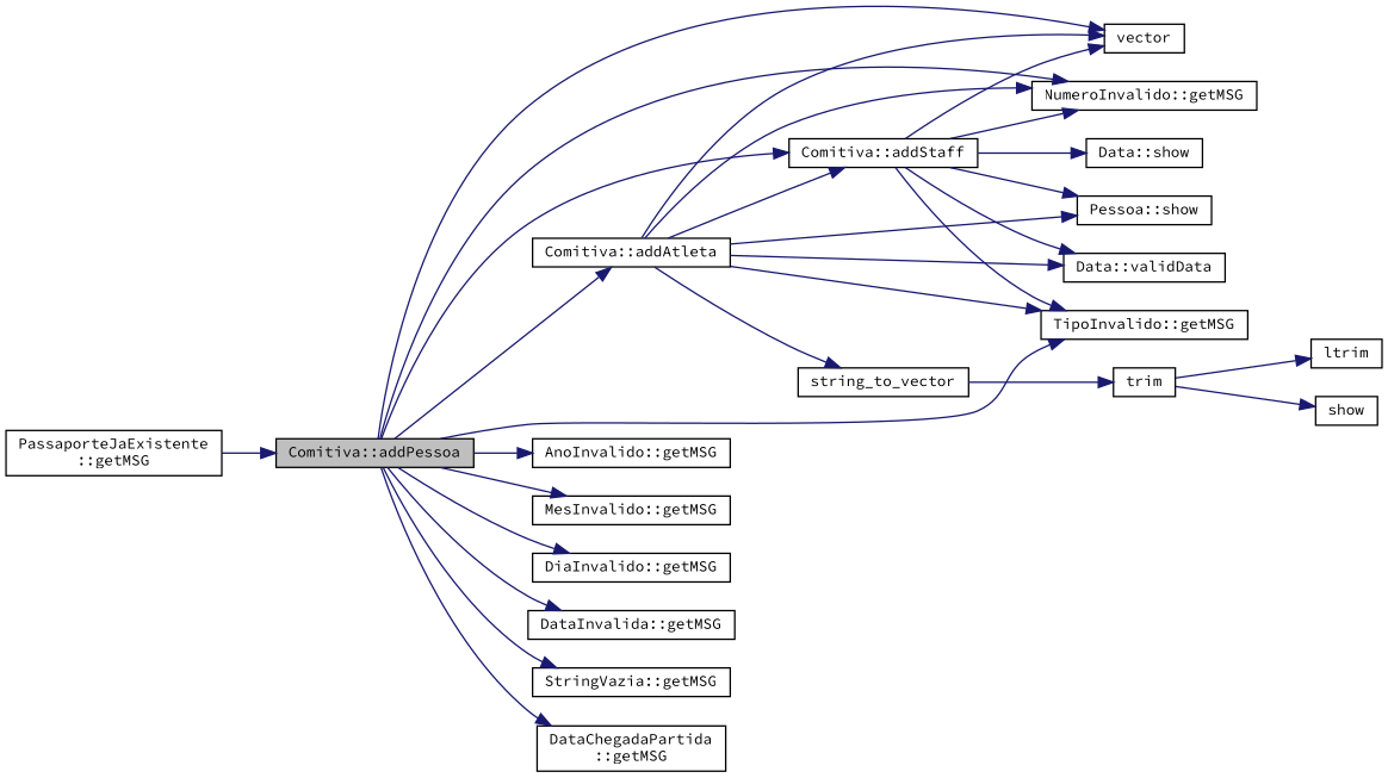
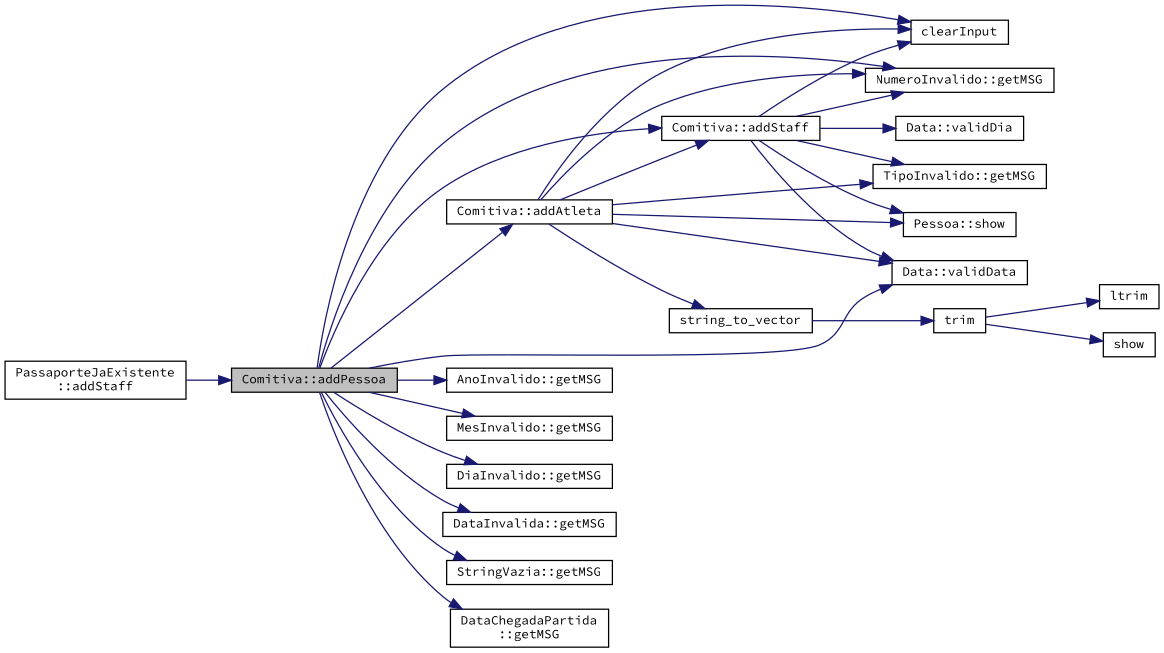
  digraph {
    fontname="Source Code Pro"
    rankdir=LR
    node [color=black fillcolor=white fontname="Source Code Pro" fontsize=10 shape=record style=filled]
    edge [color=midnightblue fontname="Source Code Pro" fontsize=10 labelfontname=Helvetica labelfontsize=10 style=solid]
    n1 [fillcolor=grey75 fontcolor=black height=0.2 label="Comitiva::addPessoa" width=0.4]
    n2 [height=0.2 label="Comitiva::addAtleta" width=0.4]
-   n3 [height=0.2 label=vector width=0.4]
+   n3 [height=0.2 label=clearInput width=0.4]
    n4 [height=0.2 label="NumeroInvalido::getMSG" width=0.4]
    n5 [height=0.2 label="TipoInvalido::getMSG" width=0.4]
    n6 [height=0.2 label="Comitiva::addStaff" width=0.4]
    n7 [height=0.2 label="AnoInvalido::getMSG" width=0.4]
    n8 [height=0.2 label="MesInvalido::getMSG" width=0.4]
    n9 [height=0.2 label="DiaInvalido::getMSG" width=0.4]
    n10 [height=0.2 label="DataInvalida::getMSG" width=0.4]
    n11 [height=0.2 label="StringVazia::getMSG" width=0.4]
    n12 [height=0.2 label="DataChegadaPartida\l::getMSG" width=0.4]
    n13 [height=0.2 label="Pessoa::show" width=0.4]
    n14 [height=0.2 label=string_to_vector width=0.4]
    n15 [height=0.2 label="Data::validData" width=0.4]
-   n16 [height=0.2 label="Data::show" width=0.4]
-   n17 [height=0.2 label="PassaporteJaExistente\l::getMSG" width=0.4]
+   n16 [height=0.2 label="Data::validDia" width=0.4]
+   n17 [height=0.2 label="PassaporteJaExistente\l::addStaff" width=0.4]
    n18 [height=0.2 label=trim width=0.4]
    n19 [height=0.2 label=ltrim width=0.4]
    n20 [height=0.2 label=show width=0.4]
    n1 -> n2
    n1 -> n3
    n1 -> n4
-   n1 -> n5
+   n1 -> n15
    n1 -> n6
    n1 -> n7
    n1 -> n8
    n1 -> n9
    n1 -> n10
    n1 -> n11
    n1 -> n12
    n2 -> n3
    n2 -> n4
    n2 -> n5
    n2 -> n6
    n2 -> n13
    n2 -> n14
    n2 -> n15
    n6 -> n3
    n6 -> n4
    n6 -> n5
    n6 -> n13
    n6 -> n15
    n6 -> n16
    n14 -> n18
    n17 -> n1
    n18 -> n19
    n18 -> n20
  }
